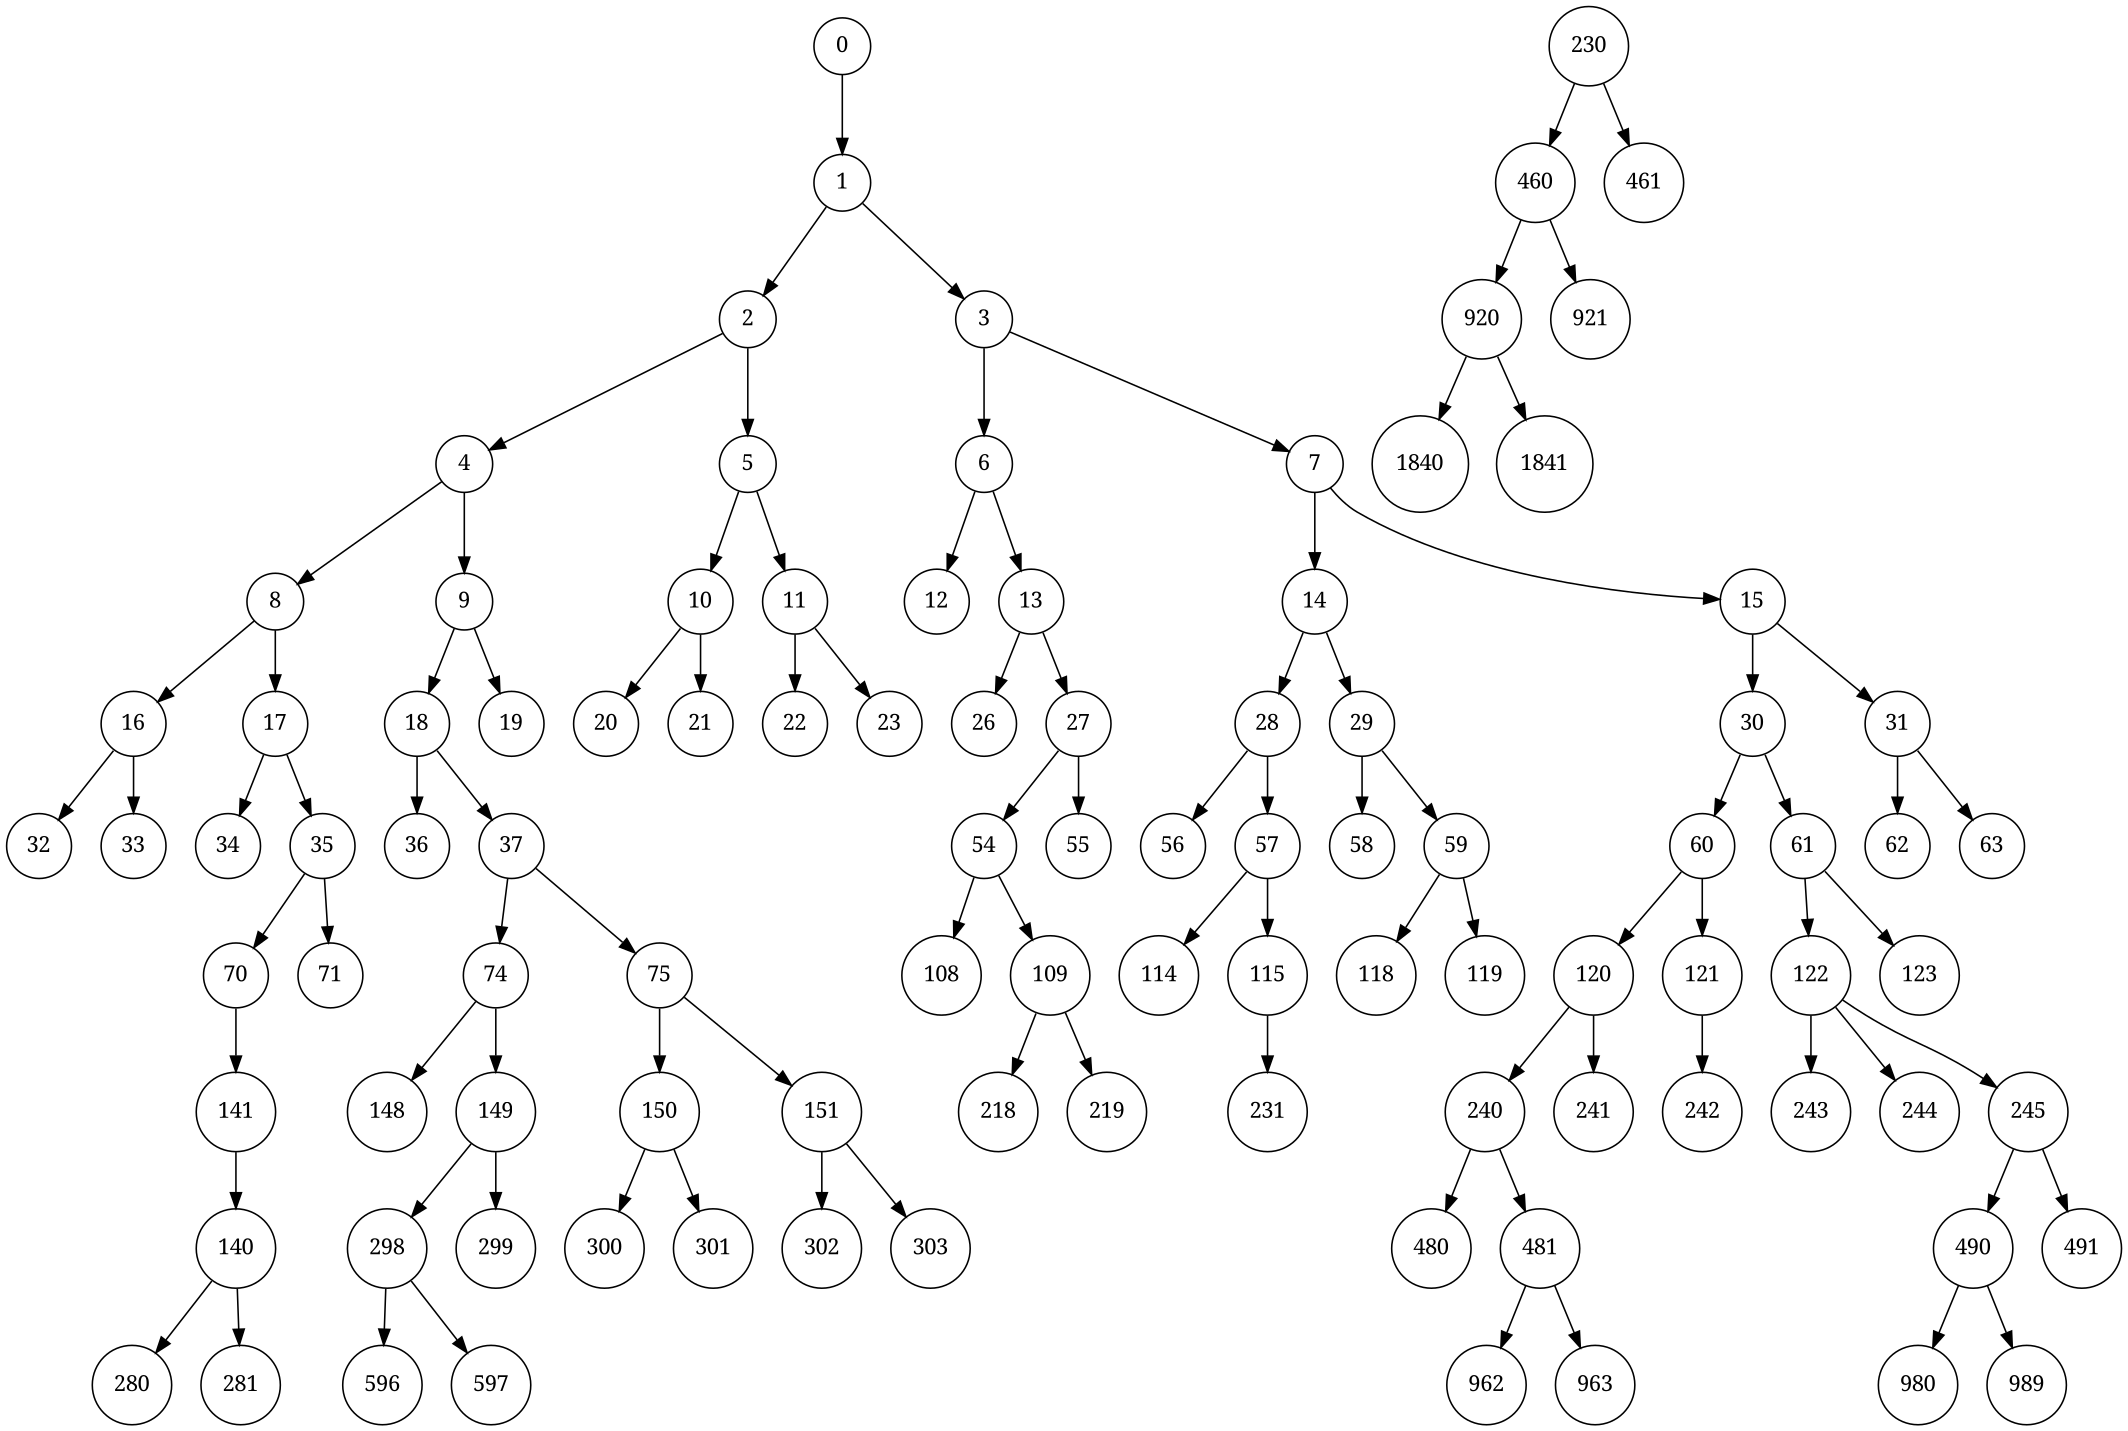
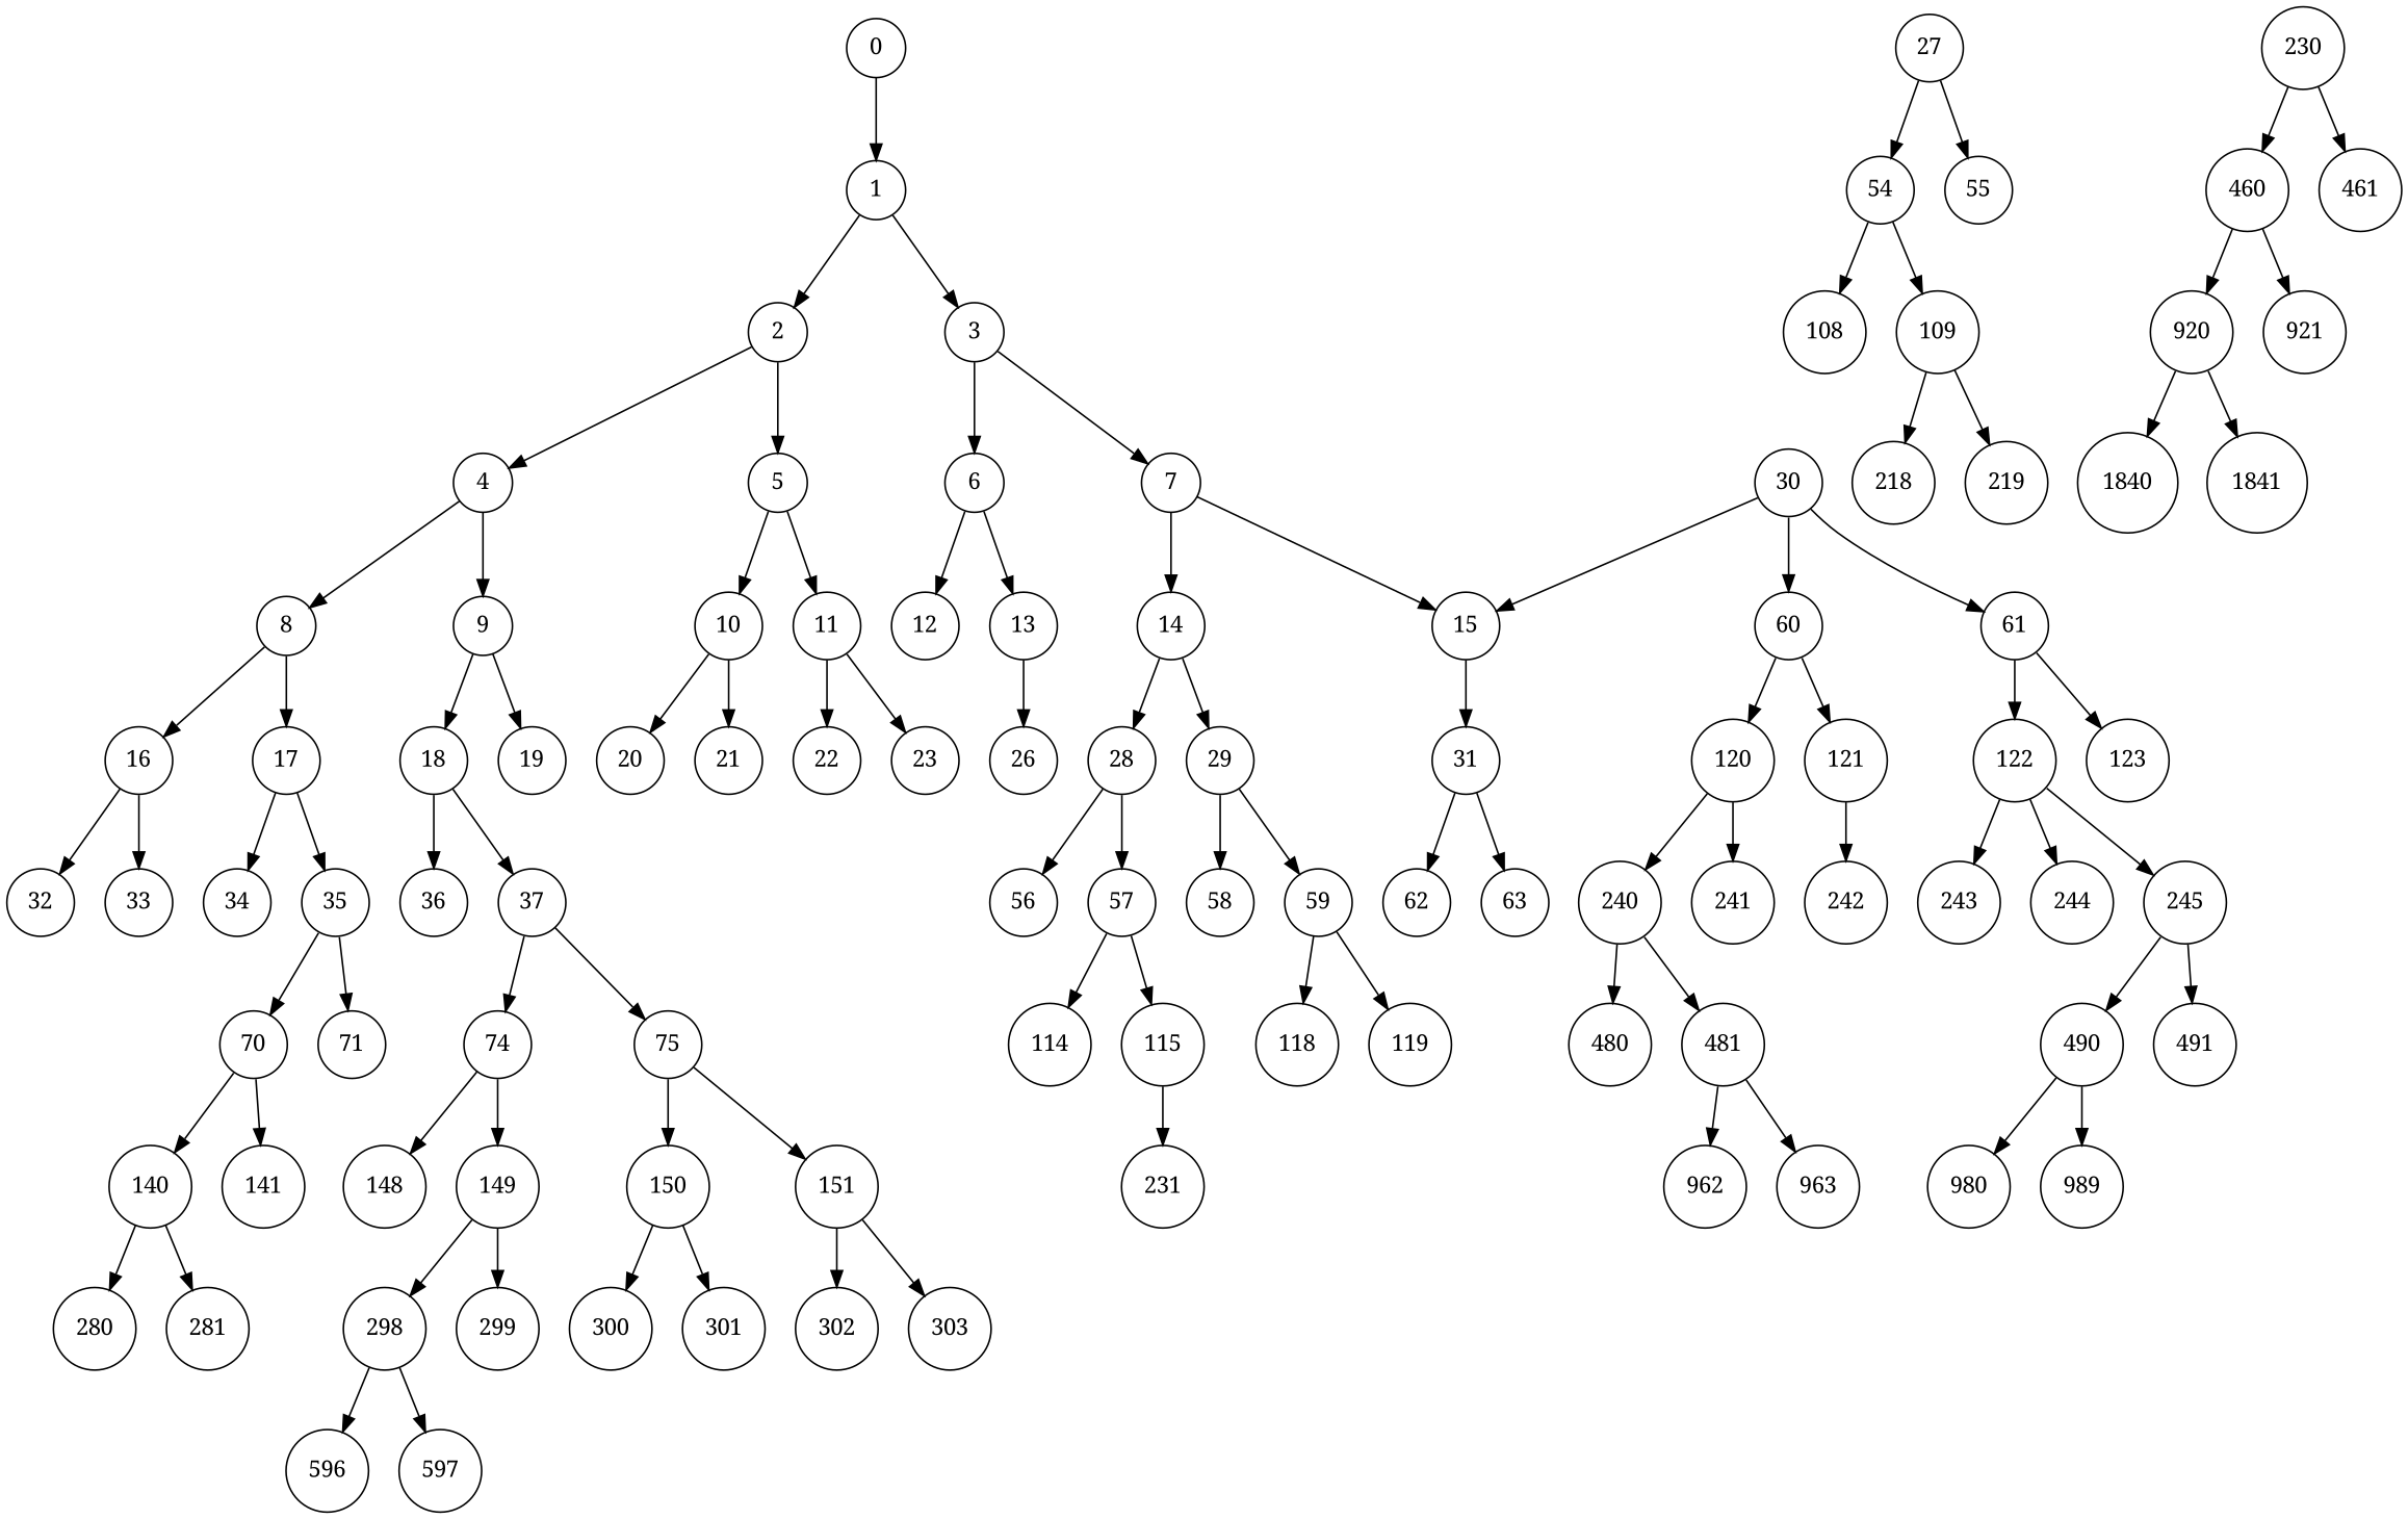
  digraph {
    fontname="Noto Serif"
    node [fontname="Noto Serif" shape=circle]
    edge [fontname="Noto Serif"]
    0
    1
    2
    3
    4
    5
    6
    7
    8
    9
    10
    11
    16
    17
    18
    19
    32
    33
    34
    35
    70
    71
    140
    141
    280
    281
    36
    37
    74
    75
    148
    149
    150
    151
    298
    299
    596
    597
    300
    301
    302
    303
    20
    21
    22
    23
    12
    13
    14
    15
    26
    27
    54
    55
    108
    109
    218
    219
    28
    29
    30
    31
    56
    57
    58
    59
    114
    115
    231
    230
    460
    461
    920
    921
    1840
    1841
    118
    119
    60
    61
    62
    63
    120
    121
    122
    123
    240
    241
    242
    480
    481
    962
    963
    243
    244
    245
    490
    491
    980
    n100 [label=989]
    0 -> 1
    1 -> 2
    1 -> 3
    2 -> 4
    2 -> 5
    3 -> 6
    3 -> 7
    4 -> 8
    4 -> 9
    5 -> 10
    5 -> 11
    6 -> 12
    6 -> 13
    7 -> 14
    7 -> 15
    8 -> 16
    8 -> 17
    9 -> 18
    9 -> 19
    10 -> 20
    10 -> 21
    11 -> 22
    11 -> 23
    16 -> 32
    16 -> 33
    17 -> 34
    17 -> 35
    18 -> 36
    18 -> 37
    35 -> 70
    35 -> 71
-   141 -> 140
+   70 -> 140
    70 -> 141
    140 -> 280
    140 -> 281
    37 -> 74
    37 -> 75
    74 -> 148
    74 -> 149
    75 -> 150
    75 -> 151
    149 -> 298
    149 -> 299
    150 -> 300
    150 -> 301
    151 -> 302
    151 -> 303
    298 -> 596
    298 -> 597
    13 -> 26
-   13 -> 27
    14 -> 28
    14 -> 29
-   15 -> 30
+   30 -> 15
    15 -> 31
    27 -> 54
    27 -> 55
    54 -> 108
    54 -> 109
    109 -> 218
    109 -> 219
    28 -> 56
    28 -> 57
    29 -> 58
    29 -> 59
    30 -> 60
    30 -> 61
    31 -> 62
    31 -> 63
    57 -> 114
    57 -> 115
    59 -> 118
    59 -> 119
    115 -> 231
    230 -> 460
    230 -> 461
    460 -> 920
    460 -> 921
    920 -> 1840
    920 -> 1841
    60 -> 120
    60 -> 121
    61 -> 122
    61 -> 123
    120 -> 240
    120 -> 241
    121 -> 242
    122 -> 243
    122 -> 244
    122 -> 245
    240 -> 480
    240 -> 481
    481 -> 962
    481 -> 963
    245 -> 490
    245 -> 491
    490 -> 980
    490 -> n100
  }
